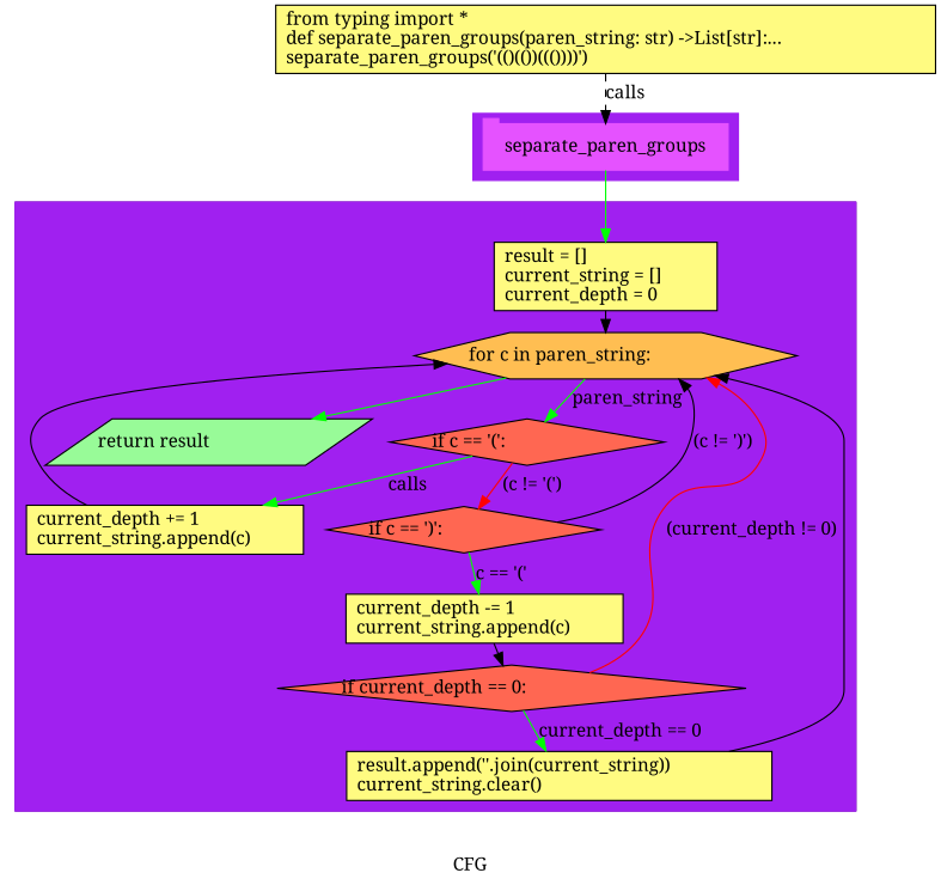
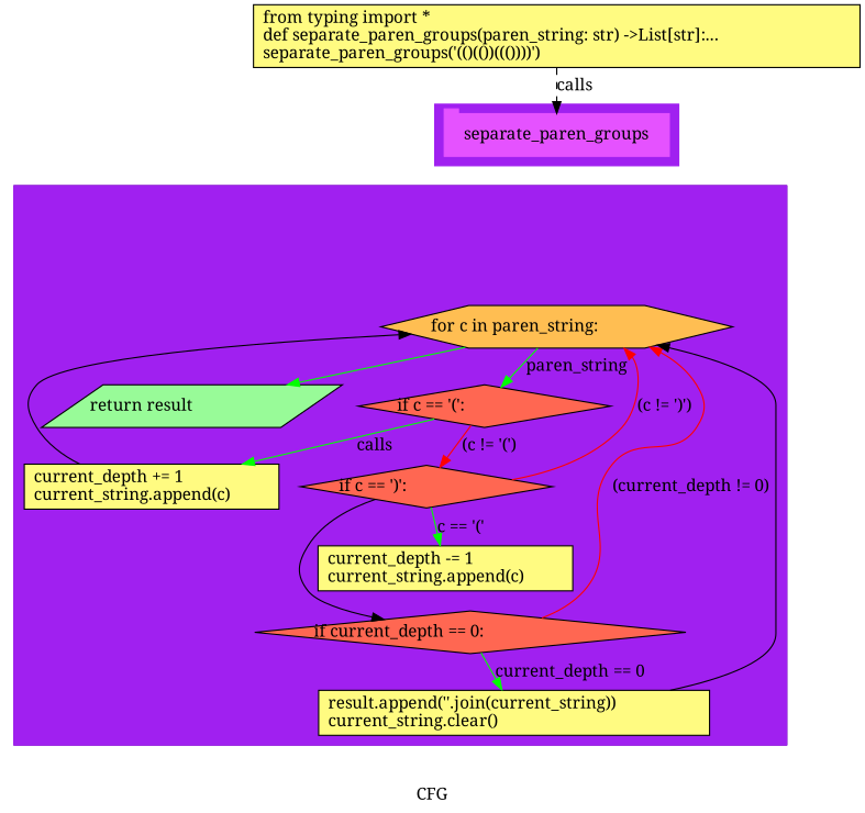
  digraph {
    compound=True
    fontname="Noto Serif"
    label=CFG
    pack=False
    rankdir=TB
    ranksep=0.02
    node [fontname="Noto Serif" shape=rectangle style="filled,solid" fillcolor="#FFFB81"]
    edge [color=green fontname="Noto Serif"]
    n1 [color="#E552FF" height=0.5 label=separate_paren_groups linenum="[23]" shape=tab style=filled width=2.6389 fillcolor=""]
-   n2 [height=0.73611 label="result = []\lcurrent_string = []\lcurrent_depth = 0\l" linenum="[5, 6, 7]" width=2.4028]
    n3 [fillcolor="#FFBE52" height=0.5 label="for c in paren_string:\l" linenum="[9]" shape=hexagon width=4.1277]
    n4 [fillcolor="#FF6752" height=0.5 label="if c == '(':\l" linenum="[10]" shape=diamond width=2.9617]
    n5 [fillcolor="#98fb98" height=0.5 label="return result\l" linenum="[21]" shape=parallelogram width=3.2823]
    n6 [height=0.52778 label="current_depth += 1\lcurrent_string.append(c)\l" linenum="[11, 12]" width=2.9861]
    n7 [fillcolor="#FF6752" height=0.5 label="if c == ')':\l" linenum="[13]" shape=diamond width=2.9617]
    n8 [height=0.52778 label="current_depth -= 1\lcurrent_string.append(c)\l" linenum="[14, 15]" width=2.9861]
    n9 [fillcolor="#FF6752" height=0.5 label="if current_depth == 0:\l" linenum="[17]" shape=diamond width=5.0554]
    n10 [height=0.52778 label="result.append(''.join(current_string))\lcurrent_string.clear()\l" linenum="[18, 19]" width=4.5833]
    n11 [height=0.73611 label="from typing import *\ldef separate_paren_groups(paren_string: str) ->List[str]:...\lseparate_paren_groups('(()(())((())))')\l" linenum="[1]" width=7.1111]
    subgraph cluster_1 {
      color=purple
      compound=true
      label=""
      shape=tab
      style=filled
      n1
    }
    subgraph cluster_2 {
      label=separate_paren_groups
-     n2
      n3
      n4
      n5
      n6
      n7
      n8
      n9
      n10
      subgraph cluster_3 {
        color=purple
        compound=true
        label=""
        shape=tab
        style=filled
      }
      subgraph cluster_4 {
        color=purple
        compound=true
        label=""
        shape=tab
        style=filled
      }
      subgraph cluster_5 {
        color=purple
        compound=true
        label=""
        shape=tab
        style=filled
      }
    }
-   n1 -> n2
-   n2 -> n3 [color=black]
    n3 -> n4 [label=paren_string]
    n3 -> n5
    n4 -> n6 [label=calls]
    n4 -> n7 [color=red label="(c != '(')"]
    n6 -> n3 [color=black]
-   n7 -> n3 [color=black label="(c != ')')"]
+   n7 -> n3 [color=red label="(c != ')')"]
    n7 -> n8 [label="c == '('"]
-   n8 -> n9 [color=black]
+   n7 -> n9 [color=black]
    n9 -> n3 [color=red label="(current_depth != 0)"]
    n9 -> n10 [label="current_depth == 0"]
    n10 -> n3 [color=black]
    n11 -> n1 [label=calls style=dashed color=""]
  }
